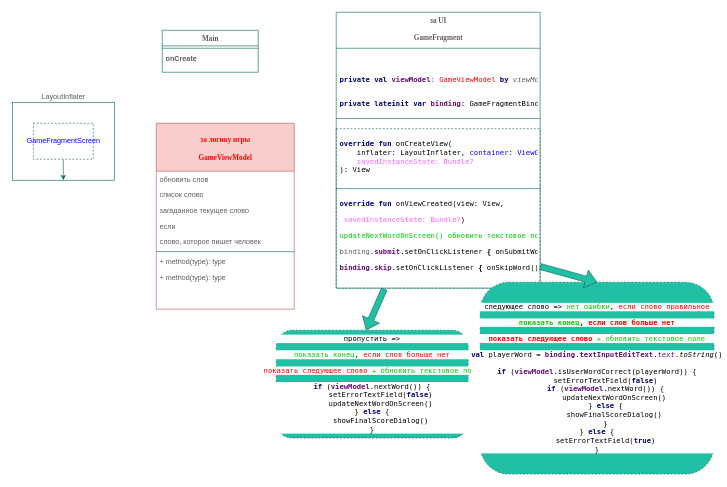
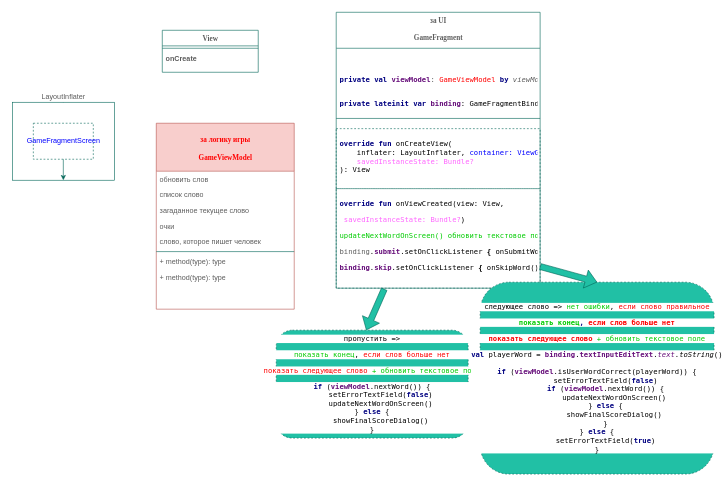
  <mxCell id="0" />
  <mxCell id="1" parent="0" />
- <mxCell id="2" value="Main" style="swimlane;html=1;fontStyle=1;align=center;verticalAlign=top;childLayout=stackLayout;horizontal=1;startSize=26;horizontalStack=0;resizeParent=1;resizeLast=0;collapsible=1;marginBottom=0;swimlaneFillColor=#ffffff;rounded=0;shadow=0;comic=0;labelBackgroundColor=none;strokeWidth=1;fillColor=none;fontFamily=Verdana;fontSize=12;strokeColor=#006658;fontColor=#5C5C5C;" parent="1" vertex="1"><mxGeometry x="270" y="50" width="160" height="70" as="geometry" /></mxCell>
+ <mxCell id="2" value="View" style="swimlane;html=1;fontStyle=1;align=center;verticalAlign=top;childLayout=stackLayout;horizontal=1;startSize=26;horizontalStack=0;resizeParent=1;resizeLast=0;collapsible=1;marginBottom=0;swimlaneFillColor=#ffffff;rounded=0;shadow=0;comic=0;labelBackgroundColor=none;strokeWidth=1;fillColor=none;fontFamily=Verdana;fontSize=12;strokeColor=#006658;fontColor=#5C5C5C;" parent="1" vertex="1"><mxGeometry x="270" y="50" width="160" height="70" as="geometry" /></mxCell>
  <mxCell id="3" value="" style="line;html=1;strokeWidth=1;fillColor=none;align=left;verticalAlign=middle;spacingTop=-1;spacingLeft=3;spacingRight=3;rotatable=0;labelPosition=right;points=[];portConstraint=eastwest;strokeColor=#006658;fontColor=#5C5C5C;" parent="2" vertex="1"><mxGeometry y="26" width="160" height="8" as="geometry" /></mxCell>
  <mxCell id="4" value="onCreate" style="text;html=1;strokeColor=none;fillColor=none;align=left;verticalAlign=top;spacingLeft=4;spacingRight=4;whiteSpace=wrap;overflow=hidden;rotatable=0;points=[[0,0.5],[1,0.5]];portConstraint=eastwest;fontStyle=1;fontColor=#5C5C5C;" parent="2" vertex="1"><mxGeometry y="34" width="160" height="26" as="geometry" /></mxCell>
  <mxCell id="5" value="за UI&lt;br&gt;&lt;br&gt;GameFragment&lt;br&gt;&lt;br&gt;" style="swimlane;html=1;fontStyle=1;align=center;verticalAlign=top;childLayout=stackLayout;horizontal=1;startSize=60;horizontalStack=0;resizeParent=1;resizeLast=0;collapsible=1;marginBottom=0;swimlaneFillColor=#ffffff;rounded=0;shadow=0;comic=0;labelBackgroundColor=none;strokeWidth=1;fillColor=default;fontFamily=Verdana;fontSize=12;strokeColor=#006658;fontColor=#5C5C5C;" parent="1" vertex="1"><mxGeometry x="560" y="20" width="340" height="460" as="geometry"><mxRectangle x="480" y="-50" width="140" height="70" as="alternateBounds" /></mxGeometry></mxCell>
  <mxCell id="6" value="&lt;span style=&quot;color: rgba(0, 0, 0, 0); font-family: monospace; font-size: 0px;&quot;&gt;%3CmxGraphModel%3E%3Croot%3E%3CmxCell%20id%3D%220%22%2F%3E%3CmxCell%20id%3D%221%22%20parent%3D%220%22%2F%3E%3CmxCell%20id%3D%222%22%20value%3D%22%26lt%3Bpre%20style%3D%26quot%3Bbackground-color%3A%23ffffff%3Bcolor%3A%23000000%3Bfont-family%3A'JetBrains%20Mono'%2Cmonospace%3Bfont-size%3A9%2C8pt%3B%26quot%3B%26gt%3B%26lt%3Bspan%20style%3D%26quot%3Bcolor%3A%23000080%3Bfont-weight%3Abold%3B%26quot%3B%26gt%3Bprivate%20lateinit%20var%20%26lt%3B%2Fspan%26gt%3B%26lt%3Bspan%20style%3D%26quot%3Bcolor%3A%23660e7a%3Bfont-weight%3Abold%3B%26quot%3B%26gt%3Bbinding%26lt%3B%2Fspan%26gt%3B%3A%20GameFragmentBinding%26lt%3B%2Fpre%26gt%3B%22%20style%3D%22text%3Bhtml%3D1%3BstrokeColor%3Dnone%3BfillColor%3Dnone%3Balign%3Dleft%3BverticalAlign%3Dtop%3BspacingLeft%3D4%3BspacingRight%3D4%3BwhiteSpace%3Dwrap%3Boverflow%3Dhidden%3Brotatable%3D0%3Bpoints%3D%5B%5B0%2C0.5%5D%2C%5B1%2C0.5%5D%5D%3BportConstraint%3Deastwest%3B%22%20vertex%3D%221%22%20parent%3D%221%22%3E%3CmxGeometry%20x%3D%22320%22%20y%3D%2296%22%20width%3D%22160%22%20height%3D%2234%22%20as%3D%22geometry%22%2F%3E%3C%2FmxCell%3E%3C%2Froot%3E%3C%2FmxGraphModel%3E&lt;/span&gt;&lt;span style=&quot;color: rgba(0, 0, 0, 0); font-family: monospace; font-size: 0px;&quot;&gt;%3CmxGraphModel%3E%3Croot%3E%3CmxCell%20id%3D%220%22%2F%3E%3CmxCell%20id%3D%221%22%20parent%3D%220%22%2F%3E%3CmxCell%20id%3D%222%22%20value%3D%22%26lt%3Bpre%20style%3D%26quot%3Bbackground-color%3A%23ffffff%3Bcolor%3A%23000000%3Bfont-family%3A'JetBrains%20Mono'%2Cmonospace%3Bfont-size%3A9%2C8pt%3B%26quot%3B%26gt%3B%26lt%3Bspan%20style%3D%26quot%3Bcolor%3A%23000080%3Bfont-weight%3Abold%3B%26quot%3B%26gt%3Bprivate%20lateinit%20var%20%26lt%3B%2Fspan%26gt%3B%26lt%3Bspan%20style%3D%26quot%3Bcolor%3A%23660e7a%3Bfont-weight%3Abold%3B%26quot%3B%26gt%3Bbinding%26lt%3B%2Fspan%26gt%3B%3A%20GameFragmentBinding%26lt%3B%2Fpre%26gt%3B%22%20style%3D%22text%3Bhtml%3D1%3BstrokeColor%3Dnone%3BfillColor%3Dnone%3Balign%3Dleft%3BverticalAlign%3Dtop%3BspacingLeft%3D4%3BspacingRight%3D4%3BwhiteSpace%3Dwrap%3Boverflow%3Dhidden%3Brotatable%3D0%3Bpoints%3D%5B%5B0%2C0.5%5D%2C%5B1%2C0.5%5D%5D%3BportConstraint%3Deastwest%3B%22%20vertex%3D%221%22%20parent%3D%221%22%3E%3CmxGeometry%20x%3D%22320%22%20y%3D%2296%22%20width%3D%22160%22%20height%3D%2234%22%20as%3D%22geometry%22%2F%3E%3C%2FmxCell%3E%3C%2Froot%3E%3C%2FmxGraphModel%3E&lt;/span&gt;&lt;span style=&quot;color: rgba(0, 0, 0, 0); font-family: monospace; font-size: 0px;&quot;&gt;%3CmxGraphModel%3E%3Croot%3E%3CmxCell%20id%3D%220%22%2F%3E%3CmxCell%20id%3D%221%22%20parent%3D%220%22%2F%3E%3CmxCell%20id%3D%222%22%20value%3D%22%26lt%3Bpre%20style%3D%26quot%3Bbackground-color%3A%23ffffff%3Bcolor%3A%23000000%3Bfont-family%3A'JetBrains%20Mono'%2Cmonospace%3Bfont-size%3A9%2C8pt%3B%26quot%3B%26gt%3B%26lt%3Bspan%20style%3D%26quot%3Bcolor%3A%23000080%3Bfont-weight%3Abold%3B%26quot%3B%26gt%3Bprivate%20lateinit%20var%20%26lt%3B%2Fspan%26gt%3B%26lt%3Bspan%20style%3D%26quot%3Bcolor%3A%23660e7a%3Bfont-weight%3Abold%3B%26quot%3B%26gt%3Bbinding%26lt%3B%2Fspan%26gt%3B%3A%20GameFragmentBinding%26lt%3B%2Fpre%26gt%3B%22%20style%3D%22text%3Bhtml%3D1%3BstrokeColor%3Dnone%3BfillColor%3Dnone%3Balign%3Dleft%3BverticalAlign%3Dtop%3BspacingLeft%3D4%3BspacingRight%3D4%3BwhiteSpace%3Dwrap%3Boverflow%3Dhidden%3Brotatable%3D0%3Bpoints%3D%5B%5B0%2C0.5%5D%2C%5B1%2C0.5%5D%5D%3BportConstraint%3Deastwest%3B%22%20vertex%3D%221%22%20parent%3D%221%22%3E%3CmxGeometry%20x%3D%22320%22%20y%3D%2296%22%20width%3D%22160%22%20height%3D%2234%22%20as%3D%22geometry%22%2F%3E%3C%2FmxCell%3E%3C%2Froot%3E%3C%2FmxGraphModel%3E&lt;/span&gt;" style="text;html=1;strokeColor=none;fillColor=none;align=left;verticalAlign=top;spacingLeft=4;spacingRight=4;whiteSpace=wrap;overflow=hidden;rotatable=0;points=[[0,0.5],[1,0.5]];portConstraint=eastwest;fontColor=#5C5C5C;" parent="5" vertex="1"><mxGeometry y="60" width="340" height="26" as="geometry" /></mxCell>
  <mxCell id="7" value="&lt;pre style=&quot;background-color: rgb(255, 255, 255); font-family: &amp;quot;JetBrains Mono&amp;quot;, monospace;&quot;&gt;&lt;span style=&quot;color:#000080;font-weight:bold;&quot;&gt;private val &lt;/span&gt;&lt;span style=&quot;color:#660e7a;font-weight:bold;&quot;&gt;viewModel&lt;/span&gt;: &lt;font color=&quot;#ff0000&quot;&gt;GameViewModel &lt;/font&gt;&lt;span style=&quot;color:#000080;font-weight:bold;&quot;&gt;by &lt;/span&gt;&lt;span style=&quot;font-style:italic;&quot;&gt;viewModels&lt;/span&gt;()&lt;/pre&gt;" style="text;html=1;strokeColor=none;fillColor=none;align=left;verticalAlign=top;spacingLeft=4;spacingRight=4;whiteSpace=wrap;overflow=hidden;rotatable=0;points=[[0,0.5],[1,0.5]];portConstraint=eastwest;fontColor=#5C5C5C;" parent="5" vertex="1"><mxGeometry y="86" width="340" height="40" as="geometry" /></mxCell>
  <mxCell id="8" value="&lt;pre style=&quot;background-color:#ffffff;color:#000000;font-family:'JetBrains Mono',monospace;font-size:9,8pt;&quot;&gt;&lt;span style=&quot;color:#000080;font-weight:bold;&quot;&gt;private lateinit var &lt;/span&gt;&lt;span style=&quot;color:#660e7a;font-weight:bold;&quot;&gt;binding&lt;/span&gt;: GameFragmentBinding&lt;/pre&gt;" style="text;html=1;strokeColor=none;fillColor=none;align=left;verticalAlign=top;spacingLeft=4;spacingRight=4;whiteSpace=wrap;overflow=hidden;rotatable=0;points=[[0,0.5],[1,0.5]];portConstraint=eastwest;fontColor=#5C5C5C;" parent="5" vertex="1"><mxGeometry y="126" width="340" height="34" as="geometry" /></mxCell>
  <mxCell id="9" value="" style="line;html=1;strokeWidth=1;fillColor=none;align=left;verticalAlign=middle;spacingTop=-1;spacingLeft=3;spacingRight=3;rotatable=0;labelPosition=right;points=[];portConstraint=eastwest;strokeColor=#006658;fontColor=#5C5C5C;" parent="5" vertex="1"><mxGeometry y="160" width="340" height="34" as="geometry" /></mxCell>
  <mxCell id="10" value="&lt;pre style=&quot;background-color: rgb(255, 255, 255); font-family: &amp;quot;JetBrains Mono&amp;quot;, monospace;&quot;&gt;&lt;span style=&quot;color: rgb(0, 0, 0);&quot;&gt;&lt;span style=&quot;color:#000080;font-weight:bold;&quot;&gt;override fun &lt;/span&gt;onCreateView(&lt;br&gt;    inflater: LayoutInflater, &lt;/span&gt;&lt;font color=&quot;#0000ff&quot;&gt;container: ViewGroup?&lt;/font&gt;&lt;font color=&quot;#000000&quot;&gt;,&lt;br&gt;    &lt;/font&gt;&lt;font color=&quot;#ff66ff&quot;&gt;savedInstanceState: Bundle?&lt;/font&gt;&lt;font color=&quot;#000000&quot;&gt;&lt;br&gt;): View&lt;/font&gt;&lt;/pre&gt;" style="text;html=1;strokeColor=#006658;fillColor=none;align=left;verticalAlign=top;spacingLeft=4;spacingRight=4;whiteSpace=wrap;overflow=hidden;rotatable=0;points=[[0,0.5],[1,0.5]];portConstraint=eastwest;fontColor=#5C5C5C;dashed=1;" parent="5" vertex="1"><mxGeometry y="194" width="340" height="100" as="geometry" /></mxCell>
  <mxCell id="11" value="&lt;pre style=&quot;background-color:#ffffff;color:#000000;font-family:'JetBrains Mono',monospace;font-size:9,8pt;&quot;&gt;&lt;span style=&quot;color:#000080;font-weight:bold;&quot;&gt;override fun &lt;/span&gt;onViewCreated(view: View,&lt;/pre&gt;&lt;pre style=&quot;background-color: rgb(255, 255, 255); font-family: &amp;quot;JetBrains Mono&amp;quot;, monospace;&quot;&gt;&lt;span style=&quot;color: rgb(0, 0, 0);&quot;&gt; &lt;/span&gt;&lt;font color=&quot;#ff66ff&quot;&gt;savedInstanceState: Bundle?&lt;/font&gt;&lt;font color=&quot;#000000&quot;&gt;)&lt;/font&gt;&lt;/pre&gt;&lt;pre style=&quot;background-color: rgb(255, 255, 255); font-family: &amp;quot;JetBrains Mono&amp;quot;, monospace;&quot;&gt;&lt;font color=&quot;#00cc00&quot;&gt;updateNextWordOnScreen() обновить текстовое поле&lt;/font&gt;&lt;/pre&gt;&lt;pre style=&quot;background-color: rgb(255, 255, 255); font-family: &amp;quot;JetBrains Mono&amp;quot;, monospace;&quot;&gt;binding&lt;span style=&quot;color: rgb(0, 0, 0);&quot;&gt;.&lt;/span&gt;&lt;span style=&quot;color: rgb(102, 14, 122); font-weight: bold;&quot;&gt;submit&lt;/span&gt;&lt;span style=&quot;color: rgb(0, 0, 0);&quot;&gt;.setOnClickListener &lt;/span&gt;&lt;span style=&quot;color: rgb(0, 0, 0); font-weight: bold;&quot;&gt;{ &lt;/span&gt;&lt;span style=&quot;color: rgb(0, 0, 0);&quot;&gt;onSubmitWord() &lt;/span&gt;&lt;span style=&quot;color: rgb(0, 0, 0); font-weight: bold;&quot;&gt;}&lt;/span&gt;&lt;/pre&gt;&lt;pre style=&quot;background-color: rgb(255, 255, 255); font-family: &amp;quot;JetBrains Mono&amp;quot;, monospace;&quot;&gt;&lt;pre style=&quot;color: rgb(0, 0, 0); font-family: &amp;quot;JetBrains Mono&amp;quot;, monospace;&quot;&gt;&lt;span style=&quot;color:#660e7a;font-weight:bold;&quot;&gt;binding&lt;/span&gt;.&lt;span style=&quot;color:#660e7a;font-weight:bold;&quot;&gt;skip&lt;/span&gt;.setOnClickListener &lt;span style=&quot;font-weight:bold;&quot;&gt;{ &lt;/span&gt;onSkipWord() &lt;span style=&quot;font-weight:bold;&quot;&gt;}&lt;/span&gt;&lt;/pre&gt;&lt;/pre&gt;" style="text;html=1;strokeColor=#006658;fillColor=none;align=left;verticalAlign=top;spacingLeft=4;spacingRight=4;whiteSpace=wrap;overflow=hidden;rotatable=0;points=[[0,0.5],[1,0.5]];portConstraint=eastwest;fontColor=#5C5C5C;dashed=1;" parent="5" vertex="1"><mxGeometry y="294" width="340" height="166" as="geometry" /></mxCell>
  <mxCell id="12" value="&lt;font color=&quot;#ff0000&quot;&gt;&lt;br&gt;за логику игры&lt;br&gt;&lt;br&gt;GameViewModel&lt;/font&gt;" style="swimlane;html=1;fontStyle=1;align=center;verticalAlign=top;childLayout=stackLayout;horizontal=1;startSize=80;horizontalStack=0;resizeParent=1;resizeLast=0;collapsible=1;marginBottom=0;swimlaneFillColor=#ffffff;rounded=0;shadow=0;comic=0;labelBackgroundColor=none;strokeWidth=1;fillColor=#f8cecc;fontFamily=Verdana;fontSize=12;strokeColor=#b85450;" parent="1" vertex="1"><mxGeometry x="260" y="205" width="230" height="310" as="geometry"><mxRectangle x="240" y="150" width="150" height="70" as="alternateBounds" /></mxGeometry></mxCell>
  <mxCell id="13" value="обновить слов&lt;br&gt;" style="text;html=1;strokeColor=none;fillColor=none;align=left;verticalAlign=top;spacingLeft=4;spacingRight=4;whiteSpace=wrap;overflow=hidden;rotatable=0;points=[[0,0.5],[1,0.5]];portConstraint=eastwest;fontColor=#5C5C5C;" parent="12" vertex="1"><mxGeometry y="80" width="230" height="26" as="geometry" /></mxCell>
  <mxCell id="14" value="список слово" style="text;html=1;strokeColor=none;fillColor=none;align=left;verticalAlign=top;spacingLeft=4;spacingRight=4;whiteSpace=wrap;overflow=hidden;rotatable=0;points=[[0,0.5],[1,0.5]];portConstraint=eastwest;fontColor=#5C5C5C;" parent="12" vertex="1"><mxGeometry y="106" width="230" height="26" as="geometry" /></mxCell>
  <mxCell id="15" value="загаданное текущее слово" style="text;html=1;strokeColor=none;fillColor=none;align=left;verticalAlign=top;spacingLeft=4;spacingRight=4;whiteSpace=wrap;overflow=hidden;rotatable=0;points=[[0,0.5],[1,0.5]];portConstraint=eastwest;fontColor=#5C5C5C;" parent="12" vertex="1"><mxGeometry y="132" width="230" height="26" as="geometry" /></mxCell>
- <mxCell id="16" value="если" style="text;html=1;strokeColor=none;fillColor=none;align=left;verticalAlign=top;spacingLeft=4;spacingRight=4;whiteSpace=wrap;overflow=hidden;rotatable=0;points=[[0,0.5],[1,0.5]];portConstraint=eastwest;fontColor=#5C5C5C;" parent="12" vertex="1"><mxGeometry y="158" width="230" height="26" as="geometry" /></mxCell>
+ <mxCell id="16" value="очки" style="text;html=1;strokeColor=none;fillColor=none;align=left;verticalAlign=top;spacingLeft=4;spacingRight=4;whiteSpace=wrap;overflow=hidden;rotatable=0;points=[[0,0.5],[1,0.5]];portConstraint=eastwest;fontColor=#5C5C5C;" parent="12" vertex="1"><mxGeometry y="158" width="230" height="26" as="geometry" /></mxCell>
  <mxCell id="17" value="слово, которое пишет человек" style="text;html=1;strokeColor=none;fillColor=none;align=left;verticalAlign=top;spacingLeft=4;spacingRight=4;whiteSpace=wrap;overflow=hidden;rotatable=0;points=[[0,0.5],[1,0.5]];portConstraint=eastwest;fontColor=#5C5C5C;" parent="12" vertex="1"><mxGeometry y="184" width="230" height="26" as="geometry" /></mxCell>
  <mxCell id="18" value="" style="line;html=1;strokeWidth=1;fillColor=none;align=left;verticalAlign=middle;spacingTop=-1;spacingLeft=3;spacingRight=3;rotatable=0;labelPosition=right;points=[];portConstraint=eastwest;strokeColor=#006658;fontColor=#5C5C5C;" parent="12" vertex="1"><mxGeometry y="210" width="230" height="8" as="geometry" /></mxCell>
  <mxCell id="19" value="+ method(type): type" style="text;html=1;strokeColor=none;fillColor=none;align=left;verticalAlign=top;spacingLeft=4;spacingRight=4;whiteSpace=wrap;overflow=hidden;rotatable=0;points=[[0,0.5],[1,0.5]];portConstraint=eastwest;fontColor=#5C5C5C;" parent="12" vertex="1"><mxGeometry y="218" width="230" height="26" as="geometry" /></mxCell>
  <mxCell id="20" value="+ method(type): type" style="text;html=1;strokeColor=none;fillColor=none;align=left;verticalAlign=top;spacingLeft=4;spacingRight=4;whiteSpace=wrap;overflow=hidden;rotatable=0;points=[[0,0.5],[1,0.5]];portConstraint=eastwest;fontColor=#5C5C5C;" parent="12" vertex="1"><mxGeometry y="244" width="230" height="26" as="geometry" /></mxCell>
  <mxCell id="21" style="edgeStyle=elbowEdgeStyle;html=1;labelBackgroundColor=none;startFill=0;startSize=8;endArrow=diamondThin;endFill=0;endSize=16;fontFamily=Verdana;fontSize=12;elbow=vertical;strokeColor=#006658;fontColor=#5C5C5C;" parent="1" edge="1"><mxGeometry relative="1" as="geometry"><mxPoint x="650" y="697" as="sourcePoint" /><mxPoint x="620" y="697" as="targetPoint" /></mxGeometry></mxCell>
  <mxCell id="22" style="edgeStyle=orthogonalEdgeStyle;rounded=0;orthogonalLoop=1;jettySize=auto;html=1;exitX=0.5;exitY=0;exitDx=0;exitDy=0;entryX=0.5;entryY=0;entryDx=0;entryDy=0;strokeColor=#006658;fontColor=#00CC00;fillColor=#21C0A5;" parent="1" source="23" target="25" edge="1"><mxGeometry relative="1" as="geometry" /></mxCell>
  <mxCell id="23" value="LayoutInflater" style="html=1;fillColor=default;labelPosition=center;verticalLabelPosition=top;align=center;verticalAlign=bottom;strokeColor=#006658;fontColor=#5C5C5C;" parent="1" vertex="1"><mxGeometry x="20" y="170" width="170" height="130" as="geometry" /></mxCell>
  <mxCell id="24" style="edgeStyle=orthogonalEdgeStyle;rounded=0;orthogonalLoop=1;jettySize=auto;html=1;exitX=0.5;exitY=1;exitDx=0;exitDy=0;entryX=0.5;entryY=1;entryDx=0;entryDy=0;strokeColor=#006658;fontColor=#00CC00;fillColor=#21C0A5;" parent="1" source="25" target="23" edge="1"><mxGeometry relative="1" as="geometry" /></mxCell>
  <mxCell id="25" value="&lt;font color=&quot;#0000ff&quot;&gt;GameFragmentScreen&lt;/font&gt;" style="html=1;fillColor=none;strokeColor=#006658;fontColor=#5C5C5C;dashed=1;" parent="1" vertex="1"><mxGeometry x="55" y="205" width="100" height="60" as="geometry" /></mxCell>
  <mxCell id="26" value="&lt;pre style=&quot;background-color:#ffffff;color:#000000;font-family:'JetBrains Mono',monospace;font-size:9,8pt;&quot;&gt;пропустить =&amp;gt;&lt;/pre&gt;&lt;pre style=&quot;background-color: rgb(255, 255, 255); font-family: &amp;quot;JetBrains Mono&amp;quot;, monospace;&quot;&gt;&lt;font color=&quot;#00cc00&quot;&gt;показать конец&lt;/font&gt;&lt;span style=&quot;color: rgb(0, 0, 0);&quot;&gt;, &lt;/span&gt;&lt;font color=&quot;#ff0000&quot;&gt;если слов больше нет&lt;/font&gt;&lt;/pre&gt;&lt;pre style=&quot;background-color: rgb(255, 255, 255); font-family: &amp;quot;JetBrains Mono&amp;quot;, monospace;&quot;&gt;&lt;font color=&quot;#ff0000&quot;&gt;показать следующее слово &lt;/font&gt;&lt;font color=&quot;#00cc00&quot;&gt;+ обновить текстовое поле&lt;/font&gt;&lt;/pre&gt;&lt;pre style=&quot;background-color:#ffffff;color:#000000;font-family:'JetBrains Mono',monospace;font-size:9,8pt;&quot;&gt;&lt;span style=&quot;color:#000080;font-weight:bold;&quot;&gt;if &lt;/span&gt;(&lt;span style=&quot;color:#660e7a;font-weight:bold;&quot;&gt;viewModel&lt;/span&gt;.nextWord()) {&lt;br&gt;    setErrorTextField(&lt;span style=&quot;color:#000080;font-weight:bold;&quot;&gt;false&lt;/span&gt;)&lt;br&gt;    updateNextWordOnScreen()&lt;br&gt;} &lt;span style=&quot;color:#000080;font-weight:bold;&quot;&gt;else &lt;/span&gt;{&lt;br&gt;    showFinalScoreDialog()&lt;br&gt;}&lt;/pre&gt;" style="rounded=1;whiteSpace=wrap;html=1;dashed=1;strokeColor=#006658;fontColor=#5C5C5C;fillColor=#21C0A5;" parent="1" vertex="1"><mxGeometry x="460" y="550" width="320" height="180" as="geometry" /></mxCell>
  <mxCell id="27" value="&lt;pre style=&quot;background-color: rgb(255, 255, 255); font-family: &amp;quot;JetBrains Mono&amp;quot;, monospace;&quot;&gt;&lt;span style=&quot;color: rgb(0, 0, 0);&quot;&gt;следующее слово =&amp;gt; &lt;/span&gt;&lt;font color=&quot;#00cc00&quot;&gt;нет ошибки&lt;/font&gt;&lt;span style=&quot;color: rgb(0, 0, 0);&quot;&gt;, &lt;/span&gt;&lt;font color=&quot;#ff0000&quot;&gt;если слово правильное&lt;/font&gt;&lt;/pre&gt;&lt;pre style=&quot;background-color: rgb(255, 255, 255); font-family: &amp;quot;JetBrains Mono&amp;quot;, monospace;&quot;&gt;&lt;b style=&quot;&quot;&gt;&lt;font color=&quot;#00cc00&quot;&gt;показать конец&lt;/font&gt;&lt;font color=&quot;#000080&quot;&gt;, &lt;/font&gt;&lt;font color=&quot;#ff0000&quot;&gt;если слов больше нет&lt;/font&gt;&lt;/b&gt;&lt;/pre&gt;&lt;pre style=&quot;background-color: rgb(255, 255, 255); font-family: &amp;quot;JetBrains Mono&amp;quot;, monospace;&quot;&gt;&lt;b style=&quot;&quot;&gt;&lt;font color=&quot;#ff0000&quot;&gt;показать следующее слово &lt;/font&gt;&lt;/b&gt;&lt;font color=&quot;#00cc00&quot;&gt;+ обновить текстовое поле&lt;/font&gt;&lt;/pre&gt;&lt;pre style=&quot;background-color:#ffffff;color:#000000;font-family:'JetBrains Mono',monospace;font-size:9,8pt;&quot;&gt;&lt;span style=&quot;color:#000080;font-weight:bold;&quot;&gt;val &lt;/span&gt;playerWord = &lt;span style=&quot;color:#660e7a;font-weight:bold;&quot;&gt;binding&lt;/span&gt;.&lt;span style=&quot;color:#660e7a;font-weight:bold;&quot;&gt;textInputEditText&lt;/span&gt;.&lt;span style=&quot;color:#660e7a;font-style:italic;&quot;&gt;text&lt;/span&gt;.&lt;span style=&quot;font-style:italic;&quot;&gt;toString&lt;/span&gt;()&lt;br&gt;&lt;br&gt;&lt;span style=&quot;color:#000080;font-weight:bold;&quot;&gt;if &lt;/span&gt;(&lt;span style=&quot;color:#660e7a;font-weight:bold;&quot;&gt;viewModel&lt;/span&gt;.isUserWordCorrect(playerWord)) {&lt;br&gt;    setErrorTextField(&lt;span style=&quot;color:#000080;font-weight:bold;&quot;&gt;false&lt;/span&gt;)&lt;br&gt;    &lt;span style=&quot;color:#000080;font-weight:bold;&quot;&gt;if &lt;/span&gt;(&lt;span style=&quot;color:#660e7a;font-weight:bold;&quot;&gt;viewModel&lt;/span&gt;.nextWord()) {&lt;br&gt;        updateNextWordOnScreen()&lt;br&gt;    } &lt;span style=&quot;color:#000080;font-weight:bold;&quot;&gt;else &lt;/span&gt;{&lt;br&gt;        showFinalScoreDialog()&lt;br&gt;    }&lt;br&gt;} &lt;span style=&quot;color:#000080;font-weight:bold;&quot;&gt;else &lt;/span&gt;{&lt;br&gt;    setErrorTextField(&lt;span style=&quot;color:#000080;font-weight:bold;&quot;&gt;true&lt;/span&gt;)&lt;br&gt;}&lt;/pre&gt;" style="rounded=1;whiteSpace=wrap;html=1;dashed=1;strokeColor=#006658;fontColor=#5C5C5C;fillColor=#21C0A5;" parent="1" vertex="1"><mxGeometry x="800" y="470" width="390" height="320" as="geometry" /></mxCell>
  <mxCell id="28" value="" style="shape=flexArrow;endArrow=classic;html=1;rounded=0;strokeColor=#006658;fontColor=#5C5C5C;fillColor=#21C0A5;entryX=0.5;entryY=0;entryDx=0;entryDy=0;" parent="1" source="11" target="27" edge="1"><mxGeometry width="50" height="50" relative="1" as="geometry"><mxPoint x="910" y="460" as="sourcePoint" /><mxPoint x="1000" y="530" as="targetPoint" /></mxGeometry></mxCell>
  <mxCell id="29" value="" style="shape=flexArrow;endArrow=classic;html=1;rounded=0;strokeColor=#006658;fontColor=#5C5C5C;fillColor=#21C0A5;exitX=0.236;exitY=1.008;exitDx=0;exitDy=0;exitPerimeter=0;entryX=0.469;entryY=0;entryDx=0;entryDy=0;entryPerimeter=0;" parent="1" source="11" target="26" edge="1"><mxGeometry width="50" height="50" relative="1" as="geometry"><mxPoint x="780" y="430" as="sourcePoint" /><mxPoint x="830" y="380" as="targetPoint" /></mxGeometry></mxCell>
